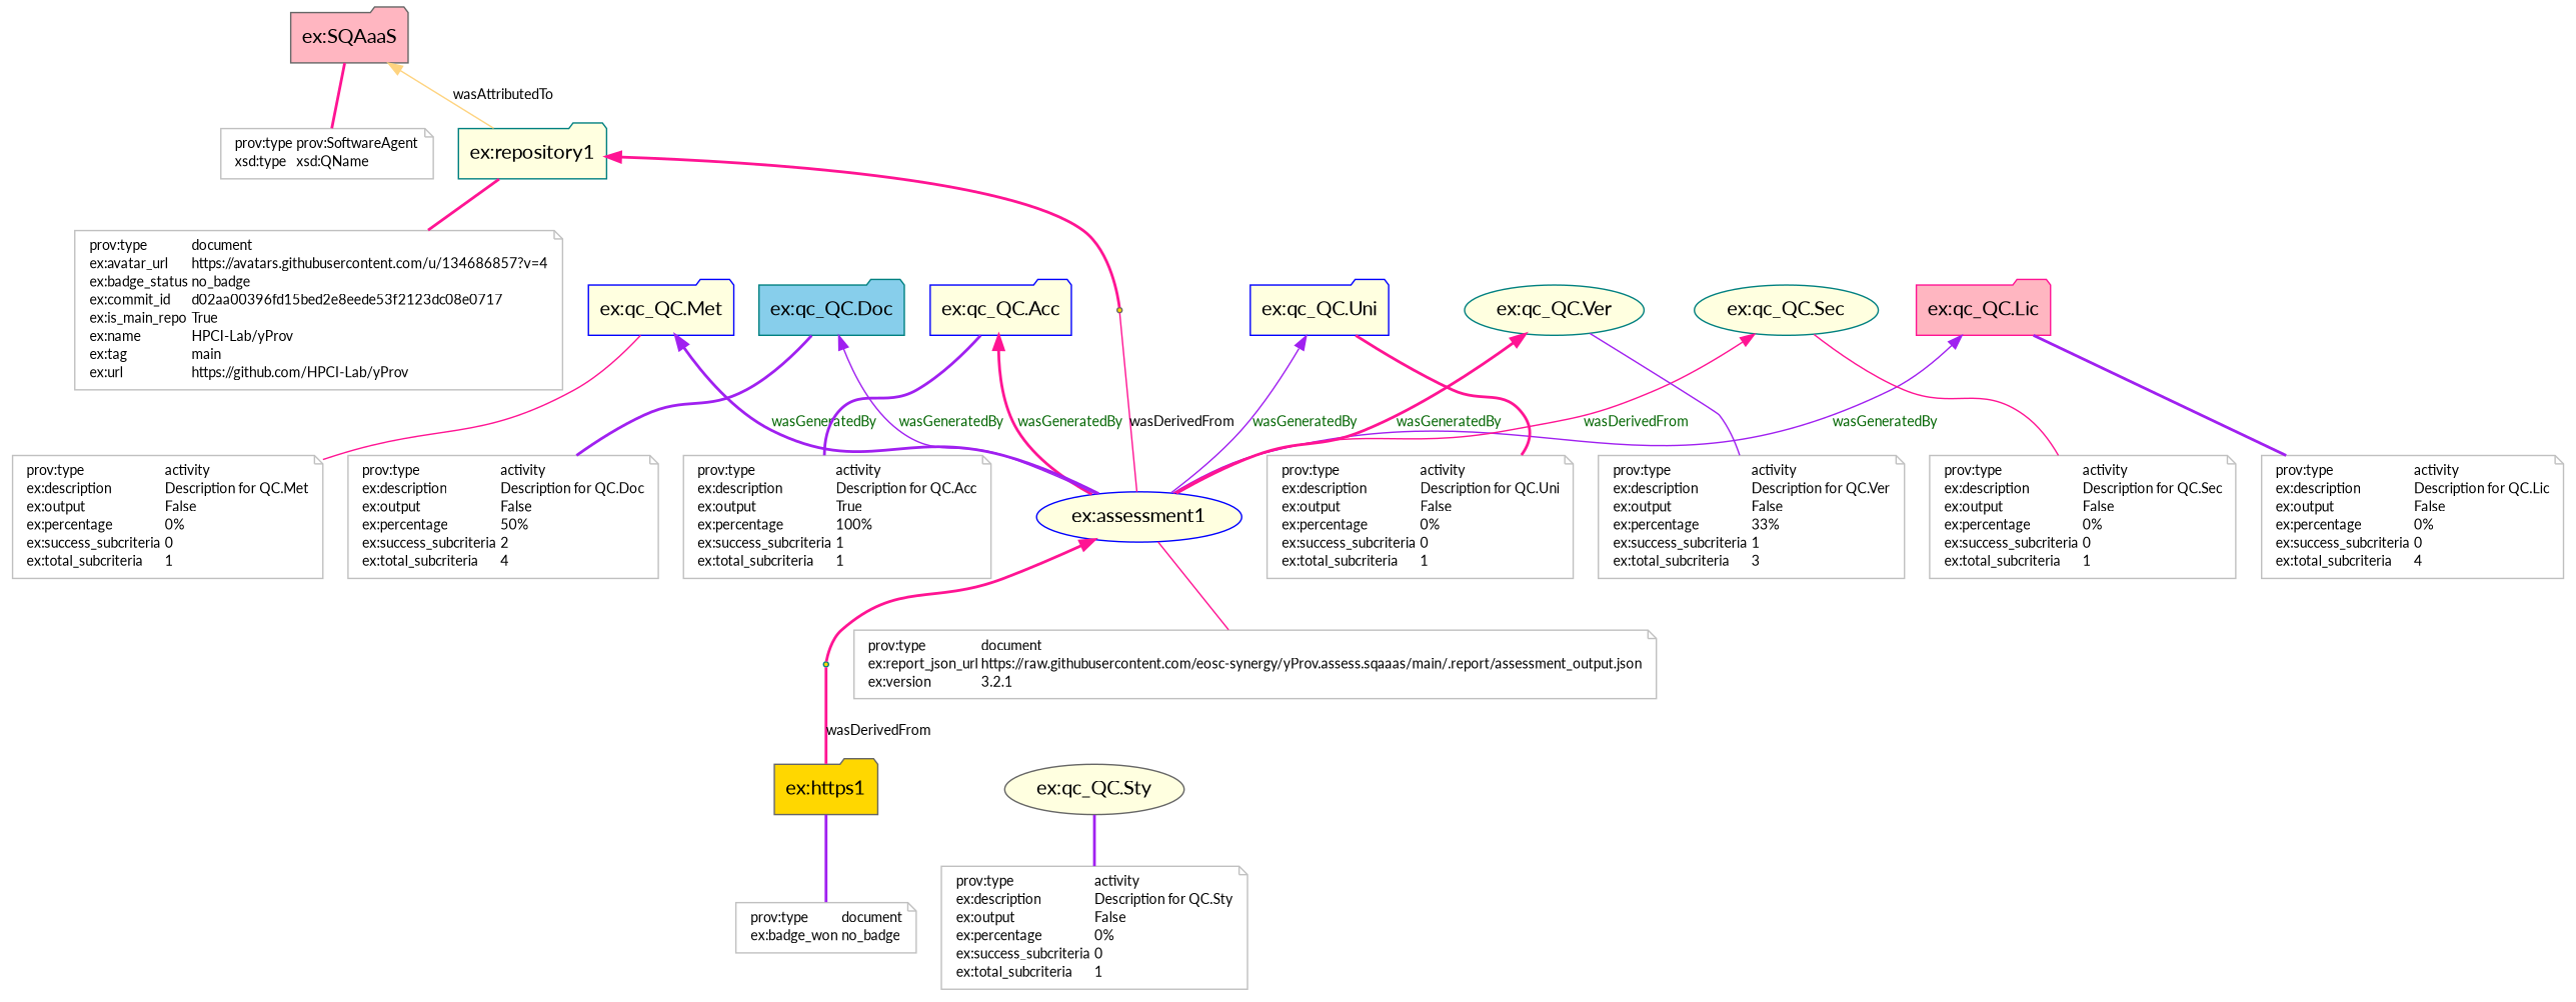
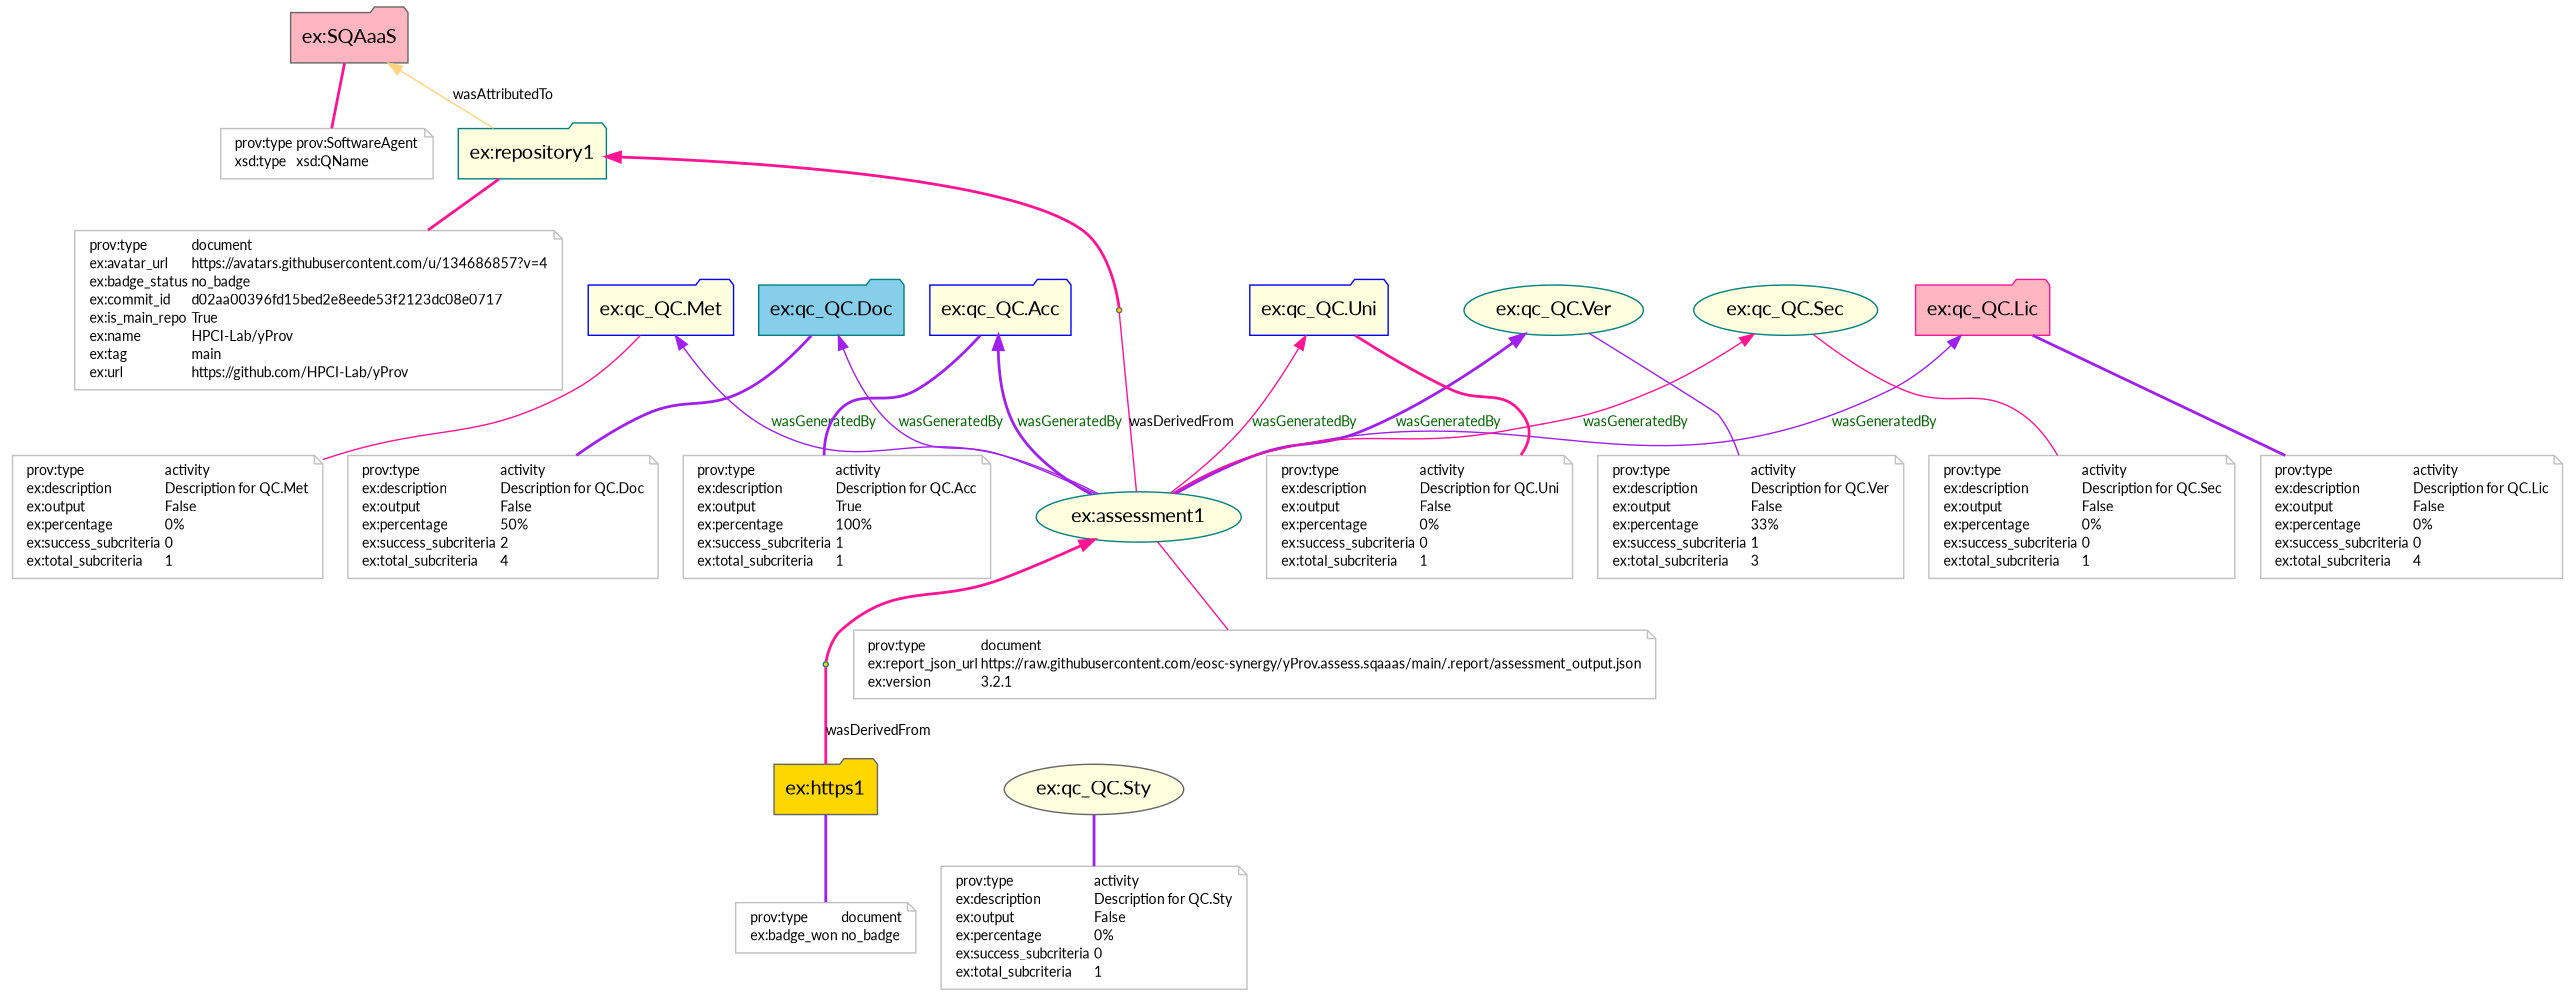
  digraph {
    fontname=Lato
    rankdir=BT
    node [color=gray fontname=Lato shape=note style=filled]
    edge [arrowhead=none color=deeppink fontname=Lato style=bold]
    n1 [color=gray40 fillcolor=lightpink label="ex:SQAaaS" shape=folder]
    n2 [fontcolor=black fontsize=10 label=<<TABLE cellpadding="0" border="0">     <TR>         <TD align="left" href="http://www.w3.org/ns/prov#type">prov:type</TD>         <TD align="left">prov:SoftwareAgent</TD>     </TR>     <TR>         <TD align="left" href="http://www.w3.org/2001/XMLSchema#type">xsd:type</TD>         <TD align="left">xsd:QName</TD>     </TR>     </TABLE>> style=""]
    n3 [color=teal fillcolor=lightyellow label="ex:repository1" shape=folder]
    n4 [fontcolor=black fontsize=10 label=<<TABLE cellpadding="0" border="0">     <TR>         <TD align="left" href="http://www.w3.org/ns/prov#type">prov:type</TD>         <TD align="left">document</TD>     </TR>     <TR>         <TD align="left" href="https://sqaaas.eosc-synergy.eu/avatar_url">ex:avatar_url</TD>         <TD align="left">https://avatars.githubusercontent.com/u/134686857?v=4</TD>     </TR>     <TR>         <TD align="left" href="https://sqaaas.eosc-synergy.eu/badge_status">ex:badge_status</TD>         <TD align="left">no_badge</TD>     </TR>     <TR>         <TD align="left" href="https://sqaaas.eosc-synergy.eu/commit_id">ex:commit_id</TD>         <TD align="left">d02aa00396fd15bed2e8eede53f2123dc08e0717</TD>     </TR>     <TR>         <TD align="left" href="https://sqaaas.eosc-synergy.eu/is_main_repo">ex:is_main_repo</TD>         <TD align="left">True</TD>     </TR>     <TR>         <TD align="left" href="https://sqaaas.eosc-synergy.eu/name">ex:name</TD>         <TD align="left">HPCI-Lab/yProv</TD>     </TR>     <TR>         <TD align="left" href="https://sqaaas.eosc-synergy.eu/tag">ex:tag</TD>         <TD align="left">main</TD>     </TR>     <TR>         <TD align="left" href="https://sqaaas.eosc-synergy.eu/url">ex:url</TD>         <TD align="left">https://github.com/HPCI-Lab/yProv</TD>     </TR>     </TABLE>> style=""]
    n5 [color=gray40 fillcolor=gold label="ex:https1" shape=folder]
    b2 [color=teal fillcolor=gold shape=point]
-   n7 [color=blue fillcolor=lightyellow label="ex:assessment1" shape=ellipse]
+   n7 [color=teal fillcolor=lightyellow label="ex:assessment1" shape=ellipse]
    n8 [fontcolor=black fontsize=10 label=<<TABLE cellpadding="0" border="0">     <TR>         <TD align="left" href="http://www.w3.org/ns/prov#type">prov:type</TD>         <TD align="left">document</TD>     </TR>     <TR>         <TD align="left" href="https://sqaaas.eosc-synergy.eu/badge_won">ex:badge_won</TD>         <TD align="left">no_badge</TD>     </TR>     </TABLE>> style=""]
    n9 [color=blue fillcolor=lightyellow label="ex:qc_QC.Acc" shape=folder]
    n10 [color=teal fillcolor=skyblue label="ex:qc_QC.Doc" shape=folder]
    n11 [color=deeppink fillcolor=lightpink label="ex:qc_QC.Lic" shape=folder]
    n12 [color=teal fillcolor=lightyellow label="ex:qc_QC.Ver" shape=ellipse]
    n13 [color=blue fillcolor=lightyellow label="ex:qc_QC.Met" shape=folder]
    n14 [color=teal fillcolor=lightyellow label="ex:qc_QC.Sec" shape=ellipse]
    n15 [color=blue fillcolor=lightyellow label="ex:qc_QC.Uni" shape=folder]
    b1 [color=gray40 fillcolor=gold shape=point]
    n17 [color=gray40 fillcolor=lightyellow label="ex:qc_QC.Sty" shape=ellipse]
    n18 [fontcolor=black fontsize=10 label=<<TABLE cellpadding="0" border="0">     <TR>         <TD align="left" href="http://www.w3.org/ns/prov#type">prov:type</TD>         <TD align="left">document</TD>     </TR>     <TR>         <TD align="left" href="https://sqaaas.eosc-synergy.eu/report_json_url">ex:report_json_url</TD>         <TD align="left">https://raw.githubusercontent.com/eosc-synergy/yProv.assess.sqaaas/main/.report/assessment_output.json</TD>     </TR>     <TR>         <TD align="left" href="https://sqaaas.eosc-synergy.eu/version">ex:version</TD>         <TD align="left">3.2.1</TD>     </TR>     </TABLE>> style=""]
    n19 [fontcolor=black fontsize=10 label=<<TABLE cellpadding="0" border="0">     <TR>         <TD align="left" href="http://www.w3.org/ns/prov#type">prov:type</TD>         <TD align="left">activity</TD>     </TR>     <TR>         <TD align="left" href="https://sqaaas.eosc-synergy.eu/description">ex:description</TD>         <TD align="left">Description for QC.Acc</TD>     </TR>     <TR>         <TD align="left" href="https://sqaaas.eosc-synergy.eu/output">ex:output</TD>         <TD align="left">True</TD>     </TR>     <TR>         <TD align="left" href="https://sqaaas.eosc-synergy.eu/percentage">ex:percentage</TD>         <TD align="left">100%</TD>     </TR>     <TR>         <TD align="left" href="https://sqaaas.eosc-synergy.eu/success_subcriteria">ex:success_subcriteria</TD>         <TD align="left">1</TD>     </TR>     <TR>         <TD align="left" href="https://sqaaas.eosc-synergy.eu/total_subcriteria">ex:total_subcriteria</TD>         <TD align="left">1</TD>     </TR>     </TABLE>> style=""]
    n20 [fontcolor=black fontsize=10 label=<<TABLE cellpadding="0" border="0">     <TR>         <TD align="left" href="http://www.w3.org/ns/prov#type">prov:type</TD>         <TD align="left">activity</TD>     </TR>     <TR>         <TD align="left" href="https://sqaaas.eosc-synergy.eu/description">ex:description</TD>         <TD align="left">Description for QC.Doc</TD>     </TR>     <TR>         <TD align="left" href="https://sqaaas.eosc-synergy.eu/output">ex:output</TD>         <TD align="left">False</TD>     </TR>     <TR>         <TD align="left" href="https://sqaaas.eosc-synergy.eu/percentage">ex:percentage</TD>         <TD align="left">50%</TD>     </TR>     <TR>         <TD align="left" href="https://sqaaas.eosc-synergy.eu/success_subcriteria">ex:success_subcriteria</TD>         <TD align="left">2</TD>     </TR>     <TR>         <TD align="left" href="https://sqaaas.eosc-synergy.eu/total_subcriteria">ex:total_subcriteria</TD>         <TD align="left">4</TD>     </TR>     </TABLE>> style=""]
    n21 [fontcolor=black fontsize=10 label=<<TABLE cellpadding="0" border="0">     <TR>         <TD align="left" href="http://www.w3.org/ns/prov#type">prov:type</TD>         <TD align="left">activity</TD>     </TR>     <TR>         <TD align="left" href="https://sqaaas.eosc-synergy.eu/description">ex:description</TD>         <TD align="left">Description for QC.Lic</TD>     </TR>     <TR>         <TD align="left" href="https://sqaaas.eosc-synergy.eu/output">ex:output</TD>         <TD align="left">False</TD>     </TR>     <TR>         <TD align="left" href="https://sqaaas.eosc-synergy.eu/percentage">ex:percentage</TD>         <TD align="left">0%</TD>     </TR>     <TR>         <TD align="left" href="https://sqaaas.eosc-synergy.eu/success_subcriteria">ex:success_subcriteria</TD>         <TD align="left">0</TD>     </TR>     <TR>         <TD align="left" href="https://sqaaas.eosc-synergy.eu/total_subcriteria">ex:total_subcriteria</TD>         <TD align="left">4</TD>     </TR>     </TABLE>> style=""]
    n22 [fontcolor=black fontsize=10 label=<<TABLE cellpadding="0" border="0">     <TR>         <TD align="left" href="http://www.w3.org/ns/prov#type">prov:type</TD>         <TD align="left">activity</TD>     </TR>     <TR>         <TD align="left" href="https://sqaaas.eosc-synergy.eu/description">ex:description</TD>         <TD align="left">Description for QC.Ver</TD>     </TR>     <TR>         <TD align="left" href="https://sqaaas.eosc-synergy.eu/output">ex:output</TD>         <TD align="left">False</TD>     </TR>     <TR>         <TD align="left" href="https://sqaaas.eosc-synergy.eu/percentage">ex:percentage</TD>         <TD align="left">33%</TD>     </TR>     <TR>         <TD align="left" href="https://sqaaas.eosc-synergy.eu/success_subcriteria">ex:success_subcriteria</TD>         <TD align="left">1</TD>     </TR>     <TR>         <TD align="left" href="https://sqaaas.eosc-synergy.eu/total_subcriteria">ex:total_subcriteria</TD>         <TD align="left">3</TD>     </TR>     </TABLE>> style=""]
    n23 [fontcolor=black fontsize=10 label=<<TABLE cellpadding="0" border="0">     <TR>         <TD align="left" href="http://www.w3.org/ns/prov#type">prov:type</TD>         <TD align="left">activity</TD>     </TR>     <TR>         <TD align="left" href="https://sqaaas.eosc-synergy.eu/description">ex:description</TD>         <TD align="left">Description for QC.Met</TD>     </TR>     <TR>         <TD align="left" href="https://sqaaas.eosc-synergy.eu/output">ex:output</TD>         <TD align="left">False</TD>     </TR>     <TR>         <TD align="left" href="https://sqaaas.eosc-synergy.eu/percentage">ex:percentage</TD>         <TD align="left">0%</TD>     </TR>     <TR>         <TD align="left" href="https://sqaaas.eosc-synergy.eu/success_subcriteria">ex:success_subcriteria</TD>         <TD align="left">0</TD>     </TR>     <TR>         <TD align="left" href="https://sqaaas.eosc-synergy.eu/total_subcriteria">ex:total_subcriteria</TD>         <TD align="left">1</TD>     </TR>     </TABLE>> style=""]
    n24 [fontcolor=black fontsize=10 label=<<TABLE cellpadding="0" border="0">     <TR>         <TD align="left" href="http://www.w3.org/ns/prov#type">prov:type</TD>         <TD align="left">activity</TD>     </TR>     <TR>         <TD align="left" href="https://sqaaas.eosc-synergy.eu/description">ex:description</TD>         <TD align="left">Description for QC.Sec</TD>     </TR>     <TR>         <TD align="left" href="https://sqaaas.eosc-synergy.eu/output">ex:output</TD>         <TD align="left">False</TD>     </TR>     <TR>         <TD align="left" href="https://sqaaas.eosc-synergy.eu/percentage">ex:percentage</TD>         <TD align="left">0%</TD>     </TR>     <TR>         <TD align="left" href="https://sqaaas.eosc-synergy.eu/success_subcriteria">ex:success_subcriteria</TD>         <TD align="left">0</TD>     </TR>     <TR>         <TD align="left" href="https://sqaaas.eosc-synergy.eu/total_subcriteria">ex:total_subcriteria</TD>         <TD align="left">1</TD>     </TR>     </TABLE>> style=""]
    n25 [fontcolor=black fontsize=10 label=<<TABLE cellpadding="0" border="0">     <TR>         <TD align="left" href="http://www.w3.org/ns/prov#type">prov:type</TD>         <TD align="left">activity</TD>     </TR>     <TR>         <TD align="left" href="https://sqaaas.eosc-synergy.eu/description">ex:description</TD>         <TD align="left">Description for QC.Sty</TD>     </TR>     <TR>         <TD align="left" href="https://sqaaas.eosc-synergy.eu/output">ex:output</TD>         <TD align="left">False</TD>     </TR>     <TR>         <TD align="left" href="https://sqaaas.eosc-synergy.eu/percentage">ex:percentage</TD>         <TD align="left">0%</TD>     </TR>     <TR>         <TD align="left" href="https://sqaaas.eosc-synergy.eu/success_subcriteria">ex:success_subcriteria</TD>         <TD align="left">0</TD>     </TR>     <TR>         <TD align="left" href="https://sqaaas.eosc-synergy.eu/total_subcriteria">ex:total_subcriteria</TD>         <TD align="left">1</TD>     </TR>     </TABLE>> style=""]
    n26 [fontcolor=black fontsize=10 label=<<TABLE cellpadding="0" border="0">     <TR>         <TD align="left" href="http://www.w3.org/ns/prov#type">prov:type</TD>         <TD align="left">activity</TD>     </TR>     <TR>         <TD align="left" href="https://sqaaas.eosc-synergy.eu/description">ex:description</TD>         <TD align="left">Description for QC.Uni</TD>     </TR>     <TR>         <TD align="left" href="https://sqaaas.eosc-synergy.eu/output">ex:output</TD>         <TD align="left">False</TD>     </TR>     <TR>         <TD align="left" href="https://sqaaas.eosc-synergy.eu/percentage">ex:percentage</TD>         <TD align="left">0%</TD>     </TR>     <TR>         <TD align="left" href="https://sqaaas.eosc-synergy.eu/success_subcriteria">ex:success_subcriteria</TD>         <TD align="left">0</TD>     </TR>     <TR>         <TD align="left" href="https://sqaaas.eosc-synergy.eu/total_subcriteria">ex:total_subcriteria</TD>         <TD align="left">1</TD>     </TR>     </TABLE>> style=""]
    n2 -> n1
    n3 -> n1 [color="#FED37F" fontsize=10.0 label=wasAttributedTo arrowhead="" style=""]
    n4 -> n3
    n5 -> b2 [fontsize=10.0 label=wasDerivedFrom]
    b2 -> n7 [fontsize=10.0 arrowhead=""]
-   n7 -> n9 [fontcolor=darkgreen fontsize=10.0 label=wasGeneratedBy arrowhead=""]
+   n7 -> n9 [color=purple fontcolor=darkgreen fontsize=10.0 label=wasGeneratedBy arrowhead=""]
    n7 -> n10 [color=purple fontcolor=darkgreen fontsize=10.0 label=wasGeneratedBy style=solid arrowhead=""]
    n7 -> n11 [color=purple fontcolor=darkgreen fontsize=10.0 label=wasGeneratedBy style=solid arrowhead=""]
-   n7 -> n12 [fontcolor=darkgreen fontsize=10.0 label=wasGeneratedBy arrowhead=""]
-   n7 -> n13 [color=purple fontcolor=darkgreen fontsize=10.0 label=wasGeneratedBy arrowhead=""]
-   n7 -> n14 [fontcolor=darkgreen fontsize=10.0 label=wasDerivedFrom style=solid arrowhead=""]
-   n7 -> n15 [color=purple fontcolor=darkgreen fontsize=10.0 label=wasGeneratedBy style=solid arrowhead=""]
+   n7 -> n12 [color=purple fontcolor=darkgreen fontsize=10.0 label=wasGeneratedBy arrowhead=""]
+   n7 -> n13 [color=purple fontcolor=darkgreen fontsize=10.0 label=wasGeneratedBy style=solid arrowhead=""]
+   n7 -> n14 [fontcolor=darkgreen fontsize=10.0 label=wasGeneratedBy style=solid arrowhead=""]
+   n7 -> n15 [fontcolor=darkgreen fontsize=10.0 label=wasGeneratedBy style=solid arrowhead=""]
    n7 -> b1 [fontsize=10.0 label=wasDerivedFrom style=solid]
    n8 -> n5 [color=purple]
    b1 -> n3 [fontsize=10.0 arrowhead=""]
    n18 -> n7 [style=solid]
    n19 -> n9 [color=purple]
    n20 -> n10 [color=purple]
    n21 -> n11 [color=purple]
    n22 -> n12 [color=purple style=solid]
    n23 -> n13 [style=solid]
    n24 -> n14 [style=solid]
    n25 -> n17 [color=purple]
    n26 -> n15
  }
